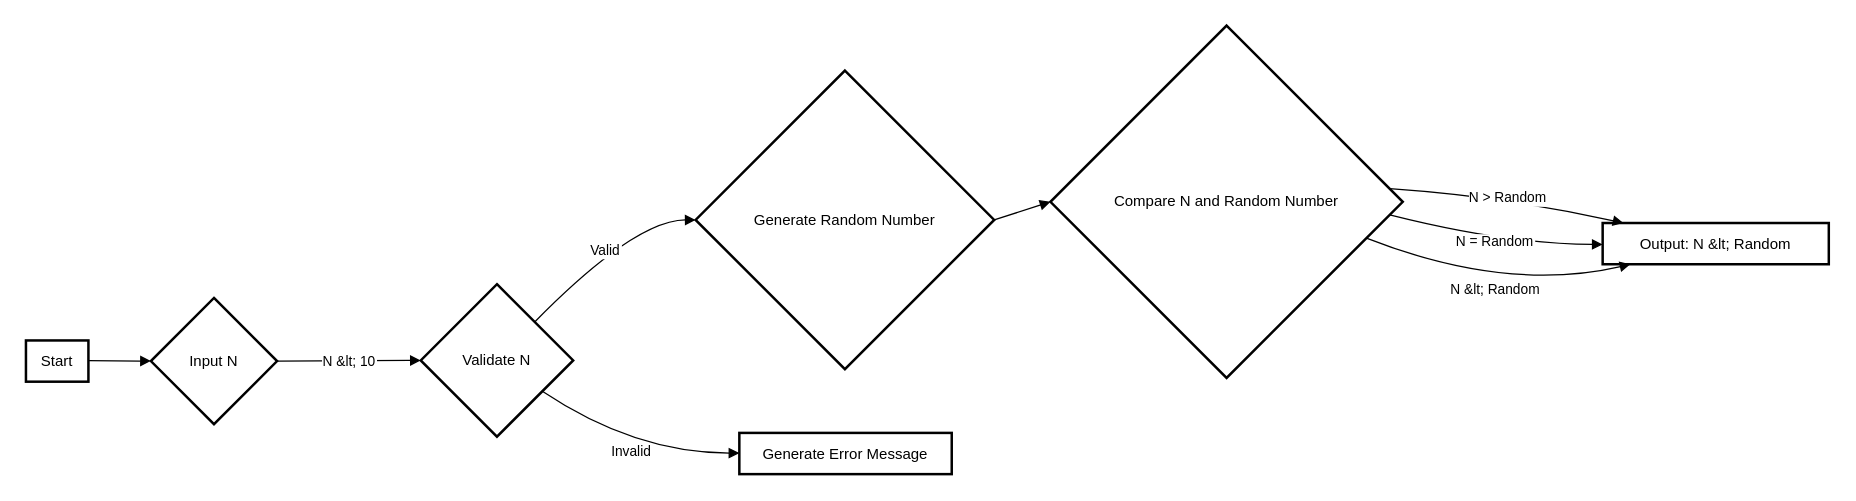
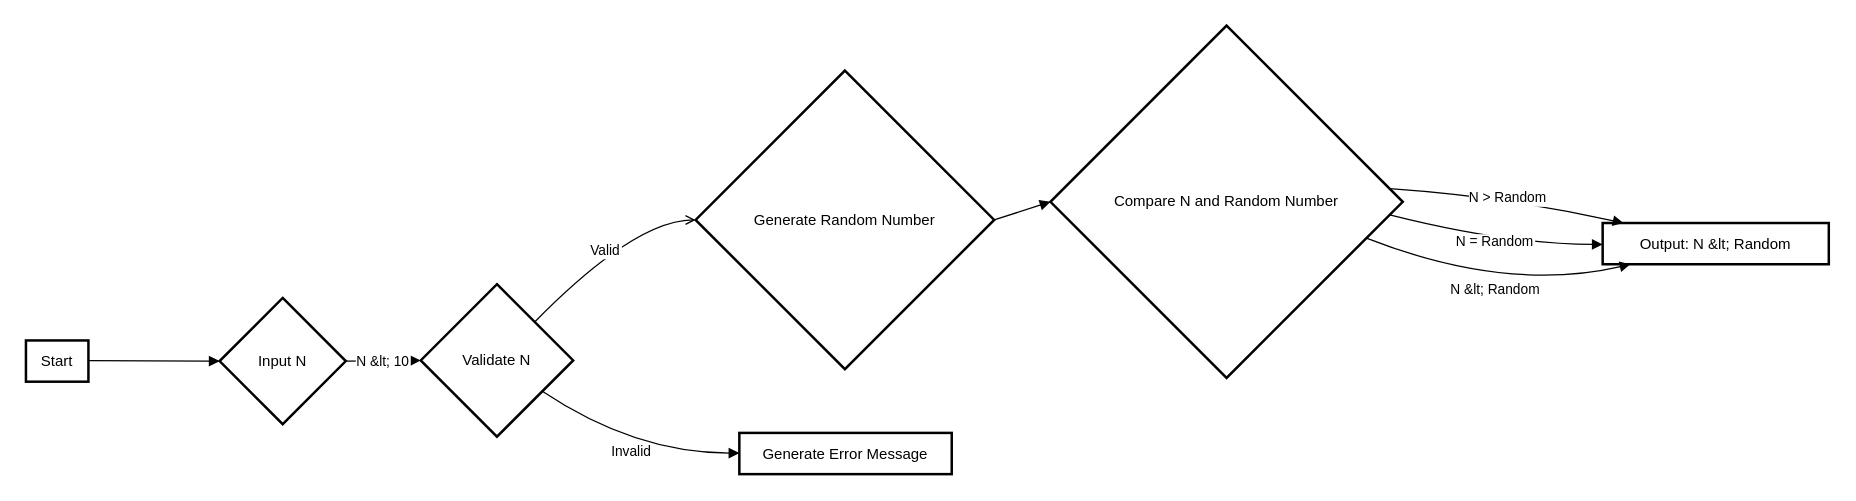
  <mxCell id="0" />
  <mxCell id="1" parent="0" />
  <mxCell id="2" value="Start" style="whiteSpace=wrap;strokeWidth=2;" vertex="1" parent="1"><mxGeometry y="272" width="50" height="33" as="geometry" x="20" /></mxCell>
- <mxCell id="3" value="Input N" style="rhombus;strokeWidth=2;whiteSpace=wrap;" vertex="1" parent="1"><mxGeometry x="120" y="238" width="101" height="101" as="geometry" /></mxCell>
+ <mxCell id="3" value="Input N" style="rhombus;strokeWidth=2;whiteSpace=wrap;" vertex="1" parent="1"><mxGeometry x="175" y="238" width="101" height="101" as="geometry" /></mxCell>
  <mxCell id="4" value="Validate N" style="rhombus;strokeWidth=2;whiteSpace=wrap;" vertex="1" parent="1"><mxGeometry x="336" y="227" width="122" height="122" as="geometry" /></mxCell>
  <mxCell id="5" value="Generate Random Number" style="rhombus;strokeWidth=2;whiteSpace=wrap;" vertex="1" parent="1"><mxGeometry x="556" y="56" width="239" height="239" as="geometry" /></mxCell>
  <mxCell id="6" value="Generate Error Message" style="whiteSpace=wrap;strokeWidth=2;" vertex="1" parent="1"><mxGeometry x="591" y="346" width="170" height="33" as="geometry" /></mxCell>
  <mxCell id="7" value="Compare N and Random Number" style="rhombus;strokeWidth=2;whiteSpace=wrap;" vertex="1" parent="1"><mxGeometry x="840" y="20" width="282" height="282" as="geometry" /></mxCell>
  <mxCell id="8" value="Output: N &amp;lt; Random" style="whiteSpace=wrap;strokeWidth=2;" vertex="1" parent="1"><mxGeometry x="1282" y="178" width="181" height="33" as="geometry" /></mxCell>
  <mxCell id="9" value="" style="curved=1;startArrow=none;endArrow=block;exitX=1;exitY=0.49;entryX=0;entryY=0.5;" edge="1" parent="1" source="2" target="3"><mxGeometry relative="1" as="geometry"><Array as="points" /></mxGeometry></mxCell>
  <mxCell id="10" value="N &amp;lt; 10" style="curved=1;startArrow=none;endArrow=block;exitX=1;exitY=0.5;entryX=0;entryY=0.5;" edge="1" parent="1" source="3" target="4"><mxGeometry relative="1" as="geometry"><Array as="points" /></mxGeometry></mxCell>
- <mxCell id="11" value="Valid" style="curved=1;startArrow=none;endArrow=block;exitX=0.99;exitY=0;entryX=0;entryY=0.5;" edge="1" parent="1" source="4" target="5"><mxGeometry relative="1" as="geometry"><Array as="points"><mxPoint x="507" y="176" /></Array></mxGeometry></mxCell>
+ <mxCell id="11" value="Valid" style="curved=1;startArrow=none;endArrow=open;exitX=0.99;exitY=0;entryX=0;entryY=0.5;" edge="1" parent="1" source="4" target="5"><mxGeometry relative="1" as="geometry"><Array as="points"><mxPoint x="507" y="176" /></Array></mxGeometry></mxCell>
  <mxCell id="12" value="Invalid" style="curved=1;startArrow=none;endArrow=block;exitX=1;exitY=0.84;entryX=0;entryY=0.49;" edge="1" parent="1" source="4" target="6"><mxGeometry relative="1" as="geometry"><Array as="points"><mxPoint x="507" y="362" /></Array></mxGeometry></mxCell>
  <mxCell id="13" value="" style="curved=1;startArrow=none;endArrow=block;exitX=1;exitY=0.5;entryX=0;entryY=0.5;" edge="1" parent="1" source="5" target="7"><mxGeometry relative="1" as="geometry"><Array as="points" /></mxGeometry></mxCell>
  <mxCell id="14" value="N &gt; Random" style="curved=1;startArrow=none;endArrow=block;exitX=1;exitY=0.46;entryX=0.1;entryY=0.01;" edge="1" parent="1" source="7" target="8"><mxGeometry relative="1" as="geometry"><Array as="points"><mxPoint x="1205" y="157" /></Array></mxGeometry></mxCell>
  <mxCell id="15" value="N = Random" style="curved=1;startArrow=none;endArrow=block;exitX=1;exitY=0.54;entryX=0;entryY=0.52;" edge="1" parent="1" source="7" target="8"><mxGeometry relative="1" as="geometry"><Array as="points"><mxPoint x="1205" y="195" /></Array></mxGeometry></mxCell>
  <mxCell id="16" value="N &amp;lt; Random" style="curved=1;startArrow=none;endArrow=block;exitX=1;exitY=0.63;entryX=0.1;entryY=1.03;" edge="1" parent="1" source="7" target="8"><mxGeometry relative="1" as="geometry"><Array as="points"><mxPoint x="1205" y="234" /></Array></mxGeometry></mxCell>
